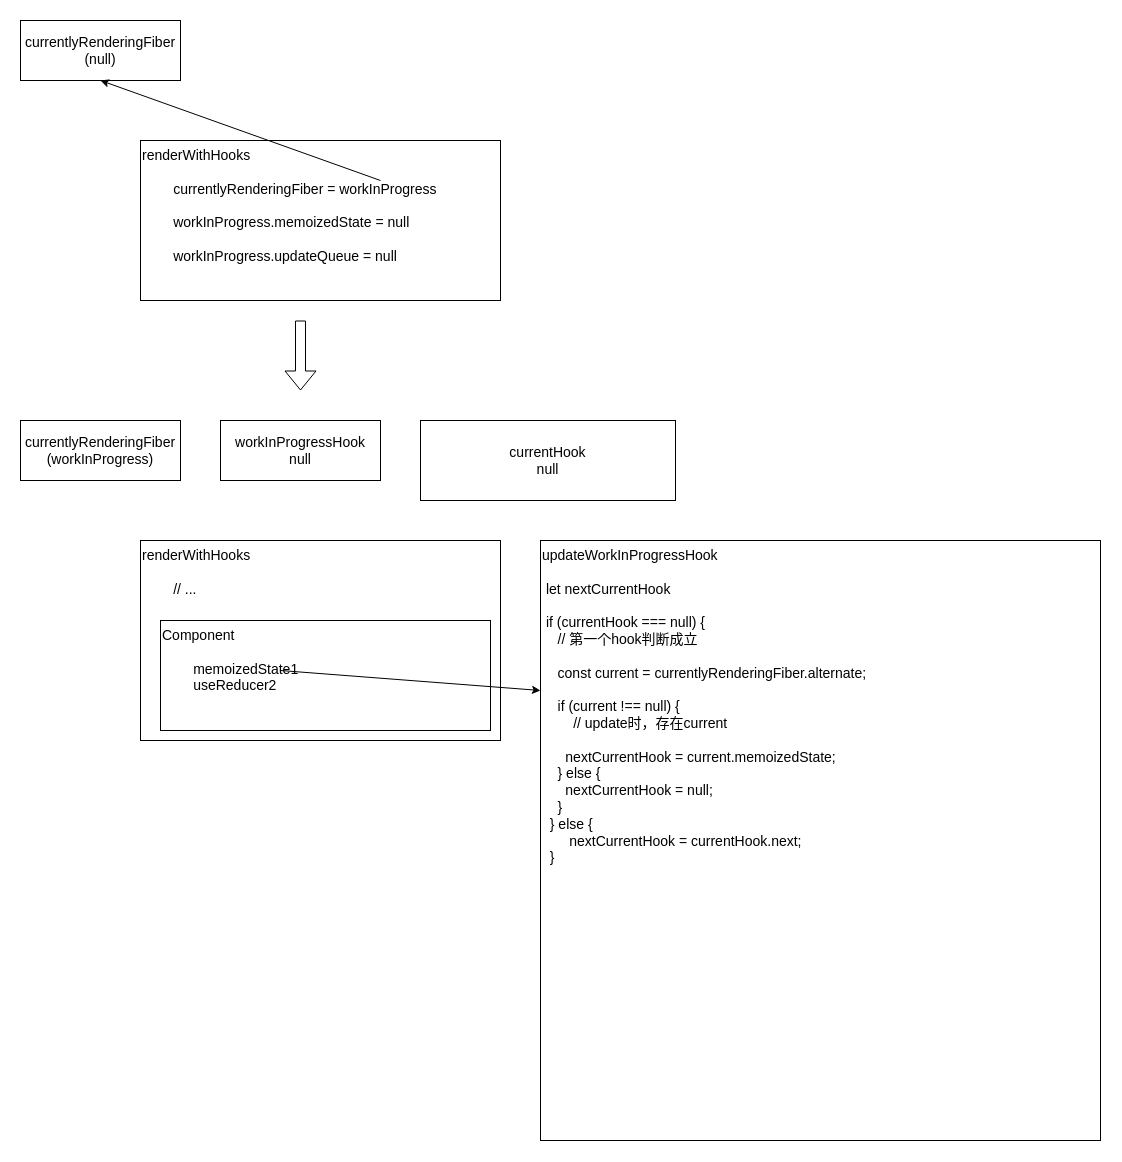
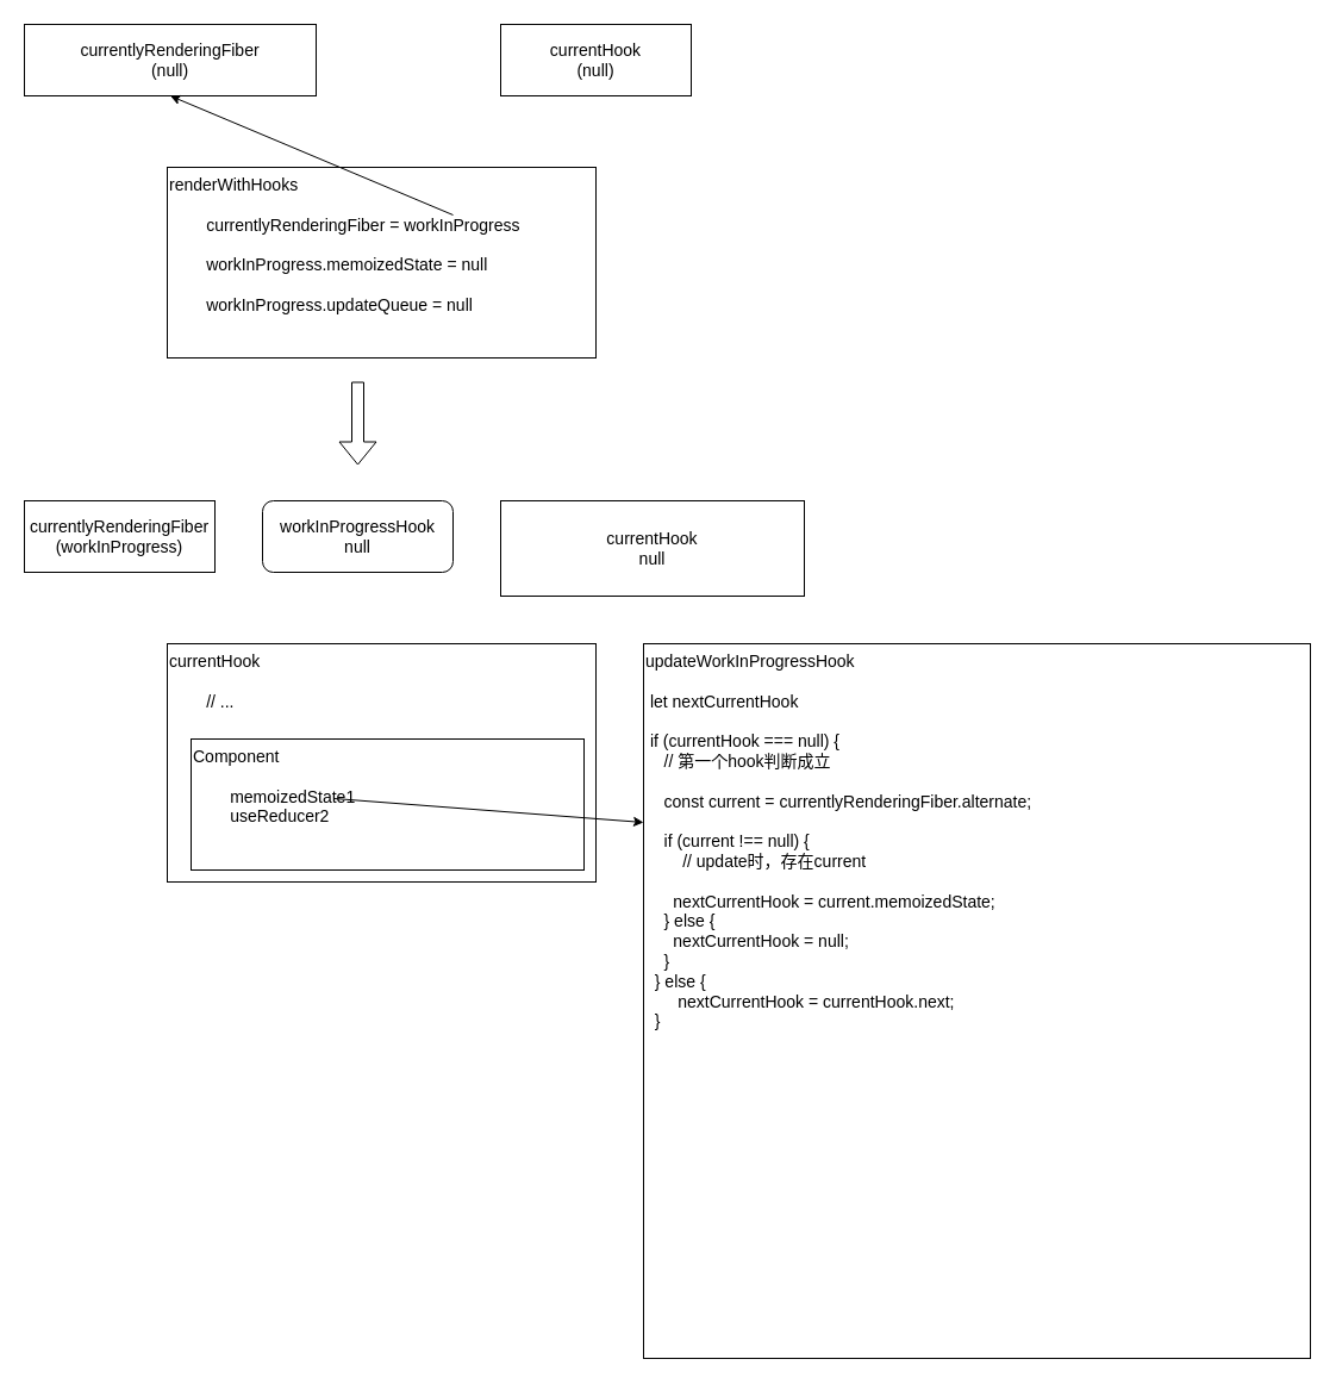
  <mxCell id="0" />
  <mxCell id="1" parent="0" />
  <mxCell id="2" value="renderWithHooks&lt;br&gt;&lt;br&gt;&lt;span style=&quot;&quot;&gt;&#09;&lt;/span&gt;&lt;span style=&quot;text-align: center;&quot;&gt;&lt;span style=&quot;&quot;&gt;&#09;&lt;/span&gt;&lt;span style=&quot;white-space: pre;&quot;&gt;&#09;&lt;/span&gt;currentlyRenderingFiber = workInProgress&lt;br&gt;&lt;br&gt;&lt;/span&gt;&lt;span style=&quot;&quot;&gt;&#09;&lt;/span&gt;&lt;span style=&quot;white-space: pre;&quot;&gt;&#09;&lt;/span&gt;workInProgress.memoizedState = null&lt;br&gt;&lt;br&gt;&lt;span style=&quot;white-space: pre;&quot;&gt;&#09;&lt;/span&gt;workInProgress.updateQueue = null" style="rounded=0;whiteSpace=wrap;html=1;fontSize=14;align=left;verticalAlign=top;fillColor=none;" vertex="1" parent="1"><mxGeometry x="140" y="140" width="360" height="160" as="geometry" /></mxCell>
- <mxCell id="3" value="currentlyRenderingFiber&lt;br&gt;(null)" style="rounded=0;whiteSpace=wrap;html=1;fontSize=14;" vertex="1" parent="1"><mxGeometry y="20" width="160" height="60" as="geometry" x="20" /></mxCell>
+ <mxCell id="3" value="currentlyRenderingFiber&lt;br&gt;(null)" style="rounded=0;whiteSpace=wrap;html=1;fontSize=14;" vertex="1" parent="1"><mxGeometry x="20" y="20" width="245" height="60" as="geometry" /></mxCell>
+ <mxCell id="4" value="currentHook&lt;br&gt;(null)" style="rounded=0;whiteSpace=wrap;html=1;fontSize=14;" vertex="1" parent="1"><mxGeometry x="420" y="20" width="160" height="60" as="geometry" /></mxCell>
  <mxCell id="5" value="" style="endArrow=classic;html=1;fontSize=14;entryX=0.5;entryY=1;entryDx=0;entryDy=0;" edge="1" parent="1" target="3"><mxGeometry width="50" height="50" relative="1" as="geometry"><mxPoint x="380" y="180" as="sourcePoint" /><mxPoint x="620" y="280" as="targetPoint" /></mxGeometry></mxCell>
- <mxCell id="6" value="renderWithHooks&lt;br&gt;&lt;br&gt;&lt;span style=&quot;white-space: pre;&quot;&gt;&#09;&lt;/span&gt;// ..." style="rounded=0;whiteSpace=wrap;html=1;fontSize=14;align=left;verticalAlign=top;fillColor=none;" vertex="1" parent="1"><mxGeometry x="140" y="540" width="360" height="200" as="geometry" /></mxCell>
+ <mxCell id="6" value="currentHook&lt;br&gt;&lt;br&gt;&lt;span style=&quot;white-space: pre;&quot;&gt;&#09;&lt;/span&gt;// ..." style="rounded=0;whiteSpace=wrap;html=1;fontSize=14;align=left;verticalAlign=top;fillColor=none;" vertex="1" parent="1"><mxGeometry x="140" y="540" width="360" height="200" as="geometry" /></mxCell>
  <mxCell id="7" value="currentlyRenderingFiber&lt;br&gt;(workInProgress)" style="rounded=0;whiteSpace=wrap;html=1;fontSize=14;" vertex="1" parent="1"><mxGeometry y="420" width="160" height="60" as="geometry" x="20" /></mxCell>
- <mxCell id="8" value="workInProgressHook&lt;br&gt;null" style="rounded=0;whiteSpace=wrap;html=1;fontSize=14;" vertex="1" parent="1"><mxGeometry x="220" y="420" width="160" height="60" as="geometry" /></mxCell>
+ <mxCell id="8" value="workInProgressHook&lt;br&gt;null" style="whiteSpace=wrap;html=1;fontSize=14;rounded=1;" vertex="1" parent="1"><mxGeometry x="220" y="420" width="160" height="60" as="geometry" /></mxCell>
  <mxCell id="9" value="currentHook&lt;br&gt;null" style="rounded=0;whiteSpace=wrap;html=1;fontSize=14;" vertex="1" parent="1"><mxGeometry x="420" y="420" width="255" height="80" as="geometry" /></mxCell>
  <mxCell id="10" value="" style="shape=flexArrow;endArrow=classic;html=1;fontSize=14;" edge="1" parent="1"><mxGeometry width="50" height="50" relative="1" as="geometry"><mxPoint x="300" y="320" as="sourcePoint" /><mxPoint x="300" y="390" as="targetPoint" /></mxGeometry></mxCell>
  <mxCell id="11" value="Component&lt;br&gt;&lt;br&gt;&lt;span style=&quot;&quot;&gt;&#09;&lt;/span&gt;&lt;span style=&quot;&quot;&gt;&#09;&lt;/span&gt;&lt;span style=&quot;white-space: pre;&quot;&gt;&#09;&lt;/span&gt;memoizedState1&lt;br&gt;&lt;span style=&quot;white-space: pre;&quot;&gt;&#09;&lt;/span&gt;useReducer2" style="rounded=0;whiteSpace=wrap;html=1;fontSize=14;align=left;verticalAlign=top;fillColor=none;" vertex="1" parent="1"><mxGeometry x="160" y="620" width="330" height="110" as="geometry" /></mxCell>
  <mxCell id="12" value="&lt;div&gt;updateWorkInProgressHook&lt;/div&gt;&lt;div&gt;&lt;br&gt;&lt;/div&gt;&lt;div&gt;&amp;nbsp;let nextCurrentHook&lt;/div&gt;&lt;div&gt;&lt;br&gt;&lt;/div&gt;&lt;div&gt;&amp;nbsp;if (currentHook === null) {&lt;/div&gt;&lt;div&gt;&amp;nbsp; &amp;nbsp; // 第一个hook判断成立&lt;br&gt;&lt;/div&gt;&lt;div&gt;&lt;br&gt;&lt;/div&gt;&lt;div&gt;&amp;nbsp; &amp;nbsp; const current = currentlyRenderingFiber.alternate;&lt;/div&gt;&lt;div&gt;&lt;br&gt;&lt;/div&gt;&lt;div&gt;&amp;nbsp; &amp;nbsp; if (current !== null) {&lt;/div&gt;&lt;div&gt;&lt;span style=&quot;white-space: pre;&quot;&gt;&#09;&lt;/span&gt;// update时，存在current&lt;br&gt;&lt;/div&gt;&lt;div&gt;&lt;br&gt;&lt;/div&gt;&lt;div&gt;&amp;nbsp; &amp;nbsp; &amp;nbsp; nextCurrentHook = current.memoizedState;&lt;/div&gt;&lt;div&gt;&amp;nbsp; &amp;nbsp; } else {&lt;/div&gt;&lt;div&gt;&amp;nbsp; &amp;nbsp; &amp;nbsp; nextCurrentHook = null;&lt;/div&gt;&lt;div&gt;&amp;nbsp; &amp;nbsp; }&lt;/div&gt;&lt;div&gt;&amp;nbsp; } else {&lt;/div&gt;&lt;div&gt;&amp;nbsp; &amp;nbsp;&lt;span style=&quot;background-color: initial;&quot;&gt;&amp;nbsp; &amp;nbsp; nextCurrentHook = currentHook.next;&lt;/span&gt;&lt;/div&gt;&lt;div&gt;&amp;nbsp; }&lt;/div&gt;" style="rounded=0;whiteSpace=wrap;html=1;fontSize=14;align=left;verticalAlign=top;fillColor=none;" vertex="1" parent="1"><mxGeometry x="540" y="540" width="560" height="600" as="geometry" /></mxCell>
  <mxCell id="13" value="" style="endArrow=classic;html=1;fontSize=14;entryX=0;entryY=0.25;entryDx=0;entryDy=0;" edge="1" parent="1" target="12"><mxGeometry width="50" height="50" relative="1" as="geometry"><mxPoint x="280" y="670" as="sourcePoint" /><mxPoint x="-10" y="570" as="targetPoint" /></mxGeometry></mxCell>
